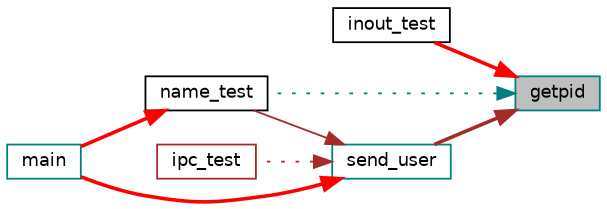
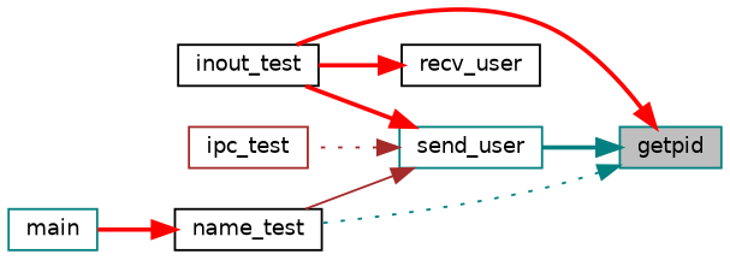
  digraph {
    rankdir=RL
    node [color=teal fillcolor=white fontname=Helvetica fontsize=10 shape=record style=filled]
    edge [color=red dir=back fontname=Helvetica fontsize=10 labelfontname=Helvetica labelfontsize=10 style=bold]
    n1 [fillcolor=grey75 fontcolor=black height=0.2 label=getpid width=0.4]
    n2 [color=black height=0.2 label=inout_test width=0.4]
    n3 [height=0.2 label=send_user width=0.4]
    n4 [color=black height=0.2 label=name_test width=0.4]
+   n5 [color=black height=0.2 label=recv_user width=0.4]
    n6 [color=brown height=0.2 label=ipc_test width=0.4]
    n7 [height=0.2 label=main width=0.4]
    n1 -> n2
-   n1 -> n3 [color=brown]
+   n1 -> n3 [color=teal]
    n1 -> n4 [color=teal style=dotted]
-   n3 -> n7
+   n3 -> n2
    n3 -> n4 [color=brown style=solid]
    n3 -> n6 [color=brown style=dotted]
    n4 -> n7
+   n5 -> n2
  }
